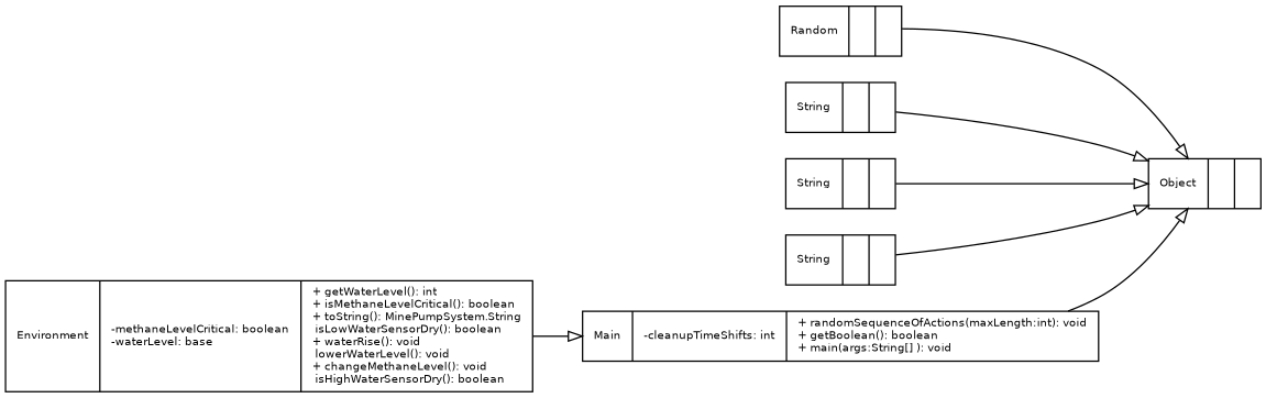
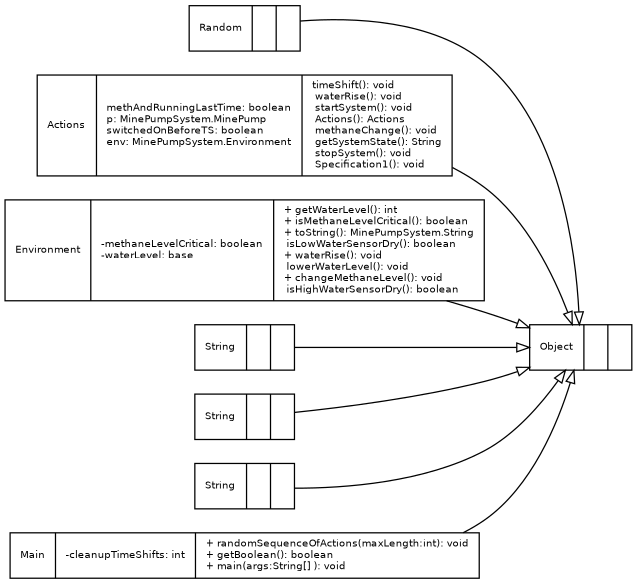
  digraph {
    fontname="Bitstream Vera Sans"
    fontsize=8
    rankdir=LR
    node [fontname="Bitstream Vera Sans" fontsize=8 shape=record]
    edge [arrowhead=empty arrowtail=none fontname="Bitstream Vera Sans" fontsize=8 style=solid]
    n1 [label="{Random||}"]
    n2 [label="{Object||}"]
+   n3 [label="{Actions|methAndRunningLastTime: boolean\lp: MinePumpSystem.MinePump\lswitchedOnBeforeTS: boolean\lenv: MinePumpSystem.Environment\l| timeShift(): void\l waterRise(): void\l startSystem(): void\l Actions(): Actions\l methaneChange(): void\l getSystemState(): String\l stopSystem(): void\l Specification1(): void\l}"]
    n4 [label="{Environment|-methaneLevelCritical: boolean\l-waterLevel: base\l|+ getWaterLevel(): int\l+ isMethaneLevelCritical(): boolean\l+ toString(): MinePumpSystem.String\l isLowWaterSensorDry(): boolean\l+ waterRise(): void\l lowerWaterLevel(): void\l+ changeMethaneLevel(): void\l isHighWaterSensorDry(): boolean\l}"]
    n5 [label="{String||}"]
    n6 [label="{String||}"]
    n7 [label="{String||}"]
    n8 [label="{Main|-cleanupTimeShifts: int\l|+ randomSequenceOfActions(maxLength:int): void\l+ getBoolean(): boolean\l+ main(args:String[] ): void\l}"]
    n1 -> n2
-   n4 -> n8
+   n3 -> n2
+   n4 -> n2
    n5 -> n2
    n6 -> n2
    n7 -> n2
    n8 -> n2
  }
